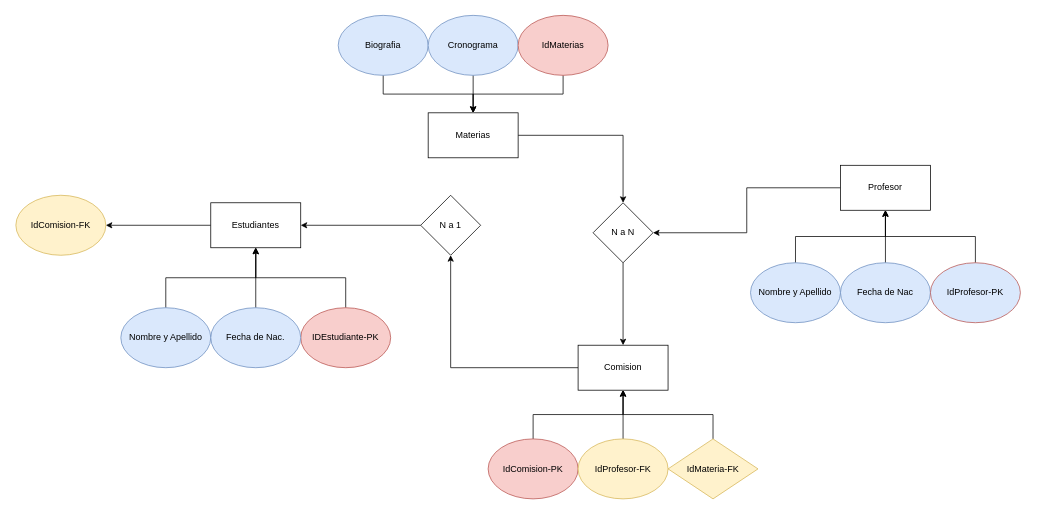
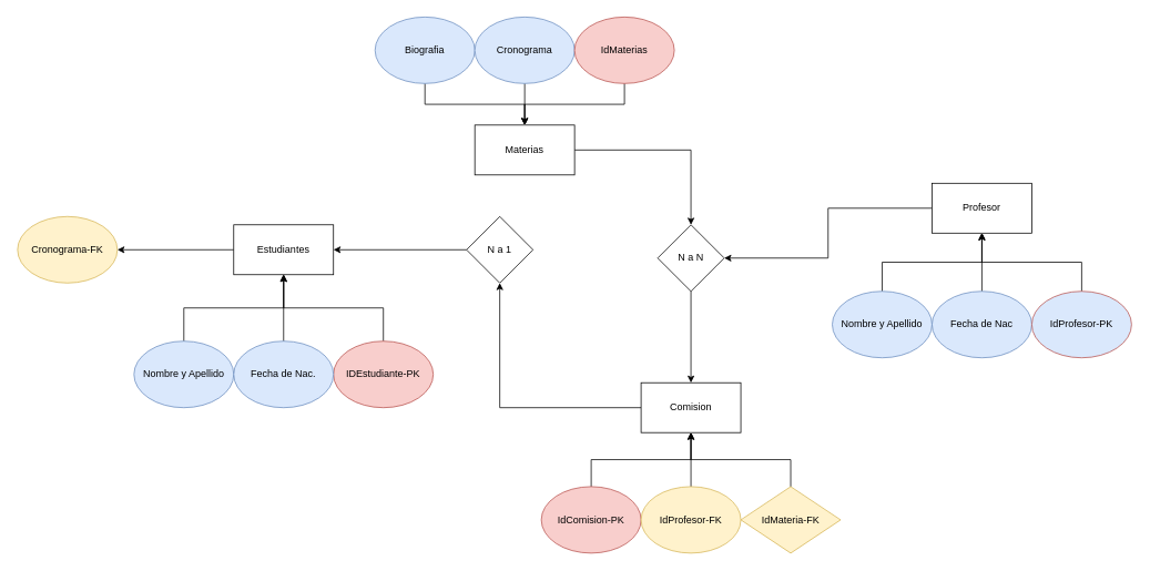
  <mxCell id="0" />
  <mxCell id="1" parent="0" />
  <mxCell id="2" style="edgeStyle=orthogonalEdgeStyle;rounded=0;orthogonalLoop=1;jettySize=auto;html=1;entryX=1;entryY=0.5;entryDx=0;entryDy=0;" edge="1" parent="1" source="3" target="38"><mxGeometry relative="1" as="geometry" /></mxCell>
  <mxCell id="3" value="Estudiantes" style="rounded=0;whiteSpace=wrap;html=1;" vertex="1" parent="1"><mxGeometry x="280" y="270" width="120" height="60" as="geometry" /></mxCell>
  <mxCell id="4" style="edgeStyle=orthogonalEdgeStyle;rounded=0;orthogonalLoop=1;jettySize=auto;html=1;" edge="1" parent="1" source="5" target="27"><mxGeometry relative="1" as="geometry" /></mxCell>
  <mxCell id="5" value="Materias" style="rounded=0;whiteSpace=wrap;html=1;" vertex="1" parent="1"><mxGeometry x="570" y="150" width="120" height="60" as="geometry" /></mxCell>
  <mxCell id="6" style="edgeStyle=orthogonalEdgeStyle;rounded=0;orthogonalLoop=1;jettySize=auto;html=1;entryX=1;entryY=0.5;entryDx=0;entryDy=0;" edge="1" parent="1" source="7" target="27"><mxGeometry relative="1" as="geometry" /></mxCell>
  <mxCell id="7" value="Profesor" style="rounded=0;whiteSpace=wrap;html=1;" vertex="1" parent="1"><mxGeometry x="1120" y="220" width="120" height="60" as="geometry" /></mxCell>
  <mxCell id="8" style="edgeStyle=orthogonalEdgeStyle;rounded=0;orthogonalLoop=1;jettySize=auto;html=1;entryX=0.5;entryY=1;entryDx=0;entryDy=0;" edge="1" parent="1" source="9" target="3"><mxGeometry relative="1" as="geometry" /></mxCell>
  <mxCell id="9" value="Nombre y Apellido" style="ellipse;whiteSpace=wrap;html=1;fillColor=#dae8fc;strokeColor=#6c8ebf;" vertex="1" parent="1"><mxGeometry x="160" y="410" width="120" height="80" as="geometry" /></mxCell>
  <mxCell id="10" style="edgeStyle=orthogonalEdgeStyle;rounded=0;orthogonalLoop=1;jettySize=auto;html=1;entryX=0.5;entryY=1;entryDx=0;entryDy=0;" edge="1" parent="1" source="11" target="3"><mxGeometry relative="1" as="geometry" /></mxCell>
  <mxCell id="11" value="IDEstudiante-PK" style="ellipse;whiteSpace=wrap;html=1;fillColor=#f8cecc;strokeColor=#b85450;" vertex="1" parent="1"><mxGeometry x="400" y="410" width="120" height="80" as="geometry" /></mxCell>
  <mxCell id="12" style="edgeStyle=orthogonalEdgeStyle;rounded=0;orthogonalLoop=1;jettySize=auto;html=1;entryX=0.5;entryY=1;entryDx=0;entryDy=0;" edge="1" parent="1" source="13" target="3"><mxGeometry relative="1" as="geometry" /></mxCell>
  <mxCell id="13" value="Fecha de Nac." style="ellipse;whiteSpace=wrap;html=1;fillColor=#dae8fc;strokeColor=#6c8ebf;" vertex="1" parent="1"><mxGeometry x="280" y="410" width="120" height="80" as="geometry" /></mxCell>
  <mxCell id="14" style="edgeStyle=orthogonalEdgeStyle;rounded=0;orthogonalLoop=1;jettySize=auto;html=1;entryX=0.5;entryY=0;entryDx=0;entryDy=0;" edge="1" parent="1" source="15" target="5"><mxGeometry relative="1" as="geometry" /></mxCell>
  <mxCell id="15" value="Biografia" style="ellipse;whiteSpace=wrap;html=1;fillColor=#dae8fc;strokeColor=#6c8ebf;" vertex="1" parent="1"><mxGeometry x="450" y="20" width="120" height="80" as="geometry" /></mxCell>
  <mxCell id="16" style="edgeStyle=orthogonalEdgeStyle;rounded=0;orthogonalLoop=1;jettySize=auto;html=1;" edge="1" parent="1" source="17" target="5"><mxGeometry relative="1" as="geometry" /></mxCell>
  <mxCell id="17" value="Cronograma" style="ellipse;whiteSpace=wrap;html=1;fillColor=#dae8fc;strokeColor=#6c8ebf;" vertex="1" parent="1"><mxGeometry x="570" y="20" width="120" height="80" as="geometry" /></mxCell>
  <mxCell id="18" style="edgeStyle=orthogonalEdgeStyle;rounded=0;orthogonalLoop=1;jettySize=auto;html=1;entryX=0.5;entryY=0;entryDx=0;entryDy=0;" edge="1" parent="1" source="19" target="5"><mxGeometry relative="1" as="geometry" /></mxCell>
  <mxCell id="19" value="IdMaterias" style="ellipse;whiteSpace=wrap;html=1;fillColor=#f8cecc;strokeColor=#b85450;" vertex="1" parent="1"><mxGeometry x="690" y="20" width="120" height="80" as="geometry" /></mxCell>
  <mxCell id="20" style="edgeStyle=orthogonalEdgeStyle;rounded=0;orthogonalLoop=1;jettySize=auto;html=1;entryX=0.5;entryY=1;entryDx=0;entryDy=0;" edge="1" parent="1" source="21" target="7"><mxGeometry relative="1" as="geometry" /></mxCell>
  <mxCell id="21" value="Nombre y Apellido" style="ellipse;whiteSpace=wrap;html=1;fillColor=#dae8fc;strokeColor=#6c8ebf;" vertex="1" parent="1"><mxGeometry x="1000" y="350" width="120" height="80" as="geometry" /></mxCell>
  <mxCell id="22" style="edgeStyle=orthogonalEdgeStyle;rounded=0;orthogonalLoop=1;jettySize=auto;html=1;entryX=0.5;entryY=1;entryDx=0;entryDy=0;" edge="1" parent="1" source="23" target="7"><mxGeometry relative="1" as="geometry" /></mxCell>
  <mxCell id="23" value="Fecha de Nac" style="ellipse;whiteSpace=wrap;html=1;fillColor=#dae8fc;strokeColor=#6c8ebf;" vertex="1" parent="1"><mxGeometry x="1120" y="350" width="120" height="80" as="geometry" /></mxCell>
  <mxCell id="24" style="edgeStyle=orthogonalEdgeStyle;rounded=0;orthogonalLoop=1;jettySize=auto;html=1;entryX=0.5;entryY=1;entryDx=0;entryDy=0;" edge="1" parent="1" source="25" target="7"><mxGeometry relative="1" as="geometry" /></mxCell>
  <mxCell id="25" value="IdProfesor-PK" style="ellipse;whiteSpace=wrap;html=1;fillColor=#dae8fc;strokeColor=#b85450;" vertex="1" parent="1"><mxGeometry x="1240" y="350" width="120" height="80" as="geometry" /></mxCell>
  <mxCell id="26" style="edgeStyle=orthogonalEdgeStyle;rounded=0;orthogonalLoop=1;jettySize=auto;html=1;entryX=0.5;entryY=0;entryDx=0;entryDy=0;" edge="1" parent="1" source="27" target="29"><mxGeometry relative="1" as="geometry" /></mxCell>
  <mxCell id="27" value="N a N" style="rhombus;whiteSpace=wrap;html=1;" vertex="1" parent="1"><mxGeometry x="790" y="270" width="80" height="80" as="geometry" /></mxCell>
  <mxCell id="28" value="" style="edgeStyle=orthogonalEdgeStyle;rounded=0;orthogonalLoop=1;jettySize=auto;html=1;" edge="1" parent="1" source="29" target="37"><mxGeometry relative="1" as="geometry" /></mxCell>
  <mxCell id="29" value="Comision" style="rounded=0;whiteSpace=wrap;html=1;" vertex="1" parent="1"><mxGeometry x="770" y="460" width="120" height="60" as="geometry" /></mxCell>
  <mxCell id="30" style="edgeStyle=orthogonalEdgeStyle;rounded=0;orthogonalLoop=1;jettySize=auto;html=1;entryX=0.5;entryY=1;entryDx=0;entryDy=0;" edge="1" parent="1" source="31" target="29"><mxGeometry relative="1" as="geometry" /></mxCell>
  <mxCell id="31" value="IdComision-PK" style="ellipse;whiteSpace=wrap;html=1;fillColor=#f8cecc;strokeColor=#b85450;" vertex="1" parent="1"><mxGeometry x="650" y="585" width="120" height="80" as="geometry" /></mxCell>
  <mxCell id="32" style="edgeStyle=orthogonalEdgeStyle;rounded=0;orthogonalLoop=1;jettySize=auto;html=1;entryX=0.5;entryY=1;entryDx=0;entryDy=0;" edge="1" parent="1" source="33" target="29"><mxGeometry relative="1" as="geometry" /></mxCell>
  <mxCell id="33" value="IdProfesor-FK" style="ellipse;whiteSpace=wrap;html=1;fillColor=#fff2cc;strokeColor=#d6b656;" vertex="1" parent="1"><mxGeometry x="770" y="585" width="120" height="80" as="geometry" /></mxCell>
  <mxCell id="34" style="edgeStyle=orthogonalEdgeStyle;rounded=0;orthogonalLoop=1;jettySize=auto;html=1;entryX=0.5;entryY=1;entryDx=0;entryDy=0;" edge="1" parent="1" source="35" target="29"><mxGeometry relative="1" as="geometry" /></mxCell>
  <mxCell id="35" value="IdMateria-FK" style="rhombus;whiteSpace=wrap;html=1;fillColor=#fff2cc;strokeColor=#d6b656;" vertex="1" parent="1"><mxGeometry x="890" y="585" width="120" height="80" as="geometry" /></mxCell>
  <mxCell id="36" style="edgeStyle=orthogonalEdgeStyle;rounded=0;orthogonalLoop=1;jettySize=auto;html=1;entryX=1;entryY=0.5;entryDx=0;entryDy=0;" edge="1" parent="1" source="37" target="3"><mxGeometry relative="1" as="geometry" /></mxCell>
  <mxCell id="37" value="N a 1" style="rhombus;whiteSpace=wrap;html=1;rounded=0;" vertex="1" parent="1"><mxGeometry x="560" y="260" width="80" height="80" as="geometry" /></mxCell>
- <mxCell id="38" value="IdComision-FK" style="ellipse;whiteSpace=wrap;html=1;fillColor=#fff2cc;strokeColor=#d6b656;" vertex="1" parent="1"><mxGeometry x="20" y="260" width="120" height="80" as="geometry" /></mxCell>
+ <mxCell id="38" value="Cronograma-FK" style="ellipse;whiteSpace=wrap;html=1;fillColor=#fff2cc;strokeColor=#d6b656;" vertex="1" parent="1"><mxGeometry x="20" y="260" width="120" height="80" as="geometry" /></mxCell>
